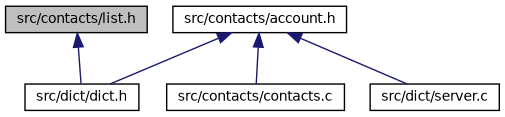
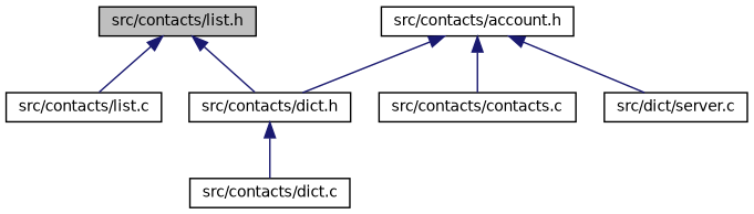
  digraph {
    node [color=black fillcolor=white fontname=Helvetica fontsize=10 shape=record style=filled]
    edge [color=midnightblue dir=back fontname=Helvetica fontsize=10 labelfontname=Helvetica labelfontsize=10 style=solid]
    n1 [fillcolor=grey75 fontcolor=black height=0.2 label="src/contacts/list.h" width=0.4]
-   n2 [height=0.2 label="src/dict/dict.h" width=0.4]
+   n2 [height=0.2 label="src/contacts/dict.h" width=0.4]
+   n3 [height=0.2 label="src/contacts/list.c" width=0.4]
+   n4 [height=0.2 label="src/contacts/dict.c" width=0.4]
    n5 [height=0.2 label="src/contacts/account.h" width=0.4]
    n6 [height=0.2 label="src/contacts/contacts.c" width=0.4]
    n7 [height=0.2 label="src/dict/server.c" width=0.4]
    n1 -> n2
+   n1 -> n3
+   n2 -> n4
    n5 -> n2
    n5 -> n6
    n5 -> n7
  }
